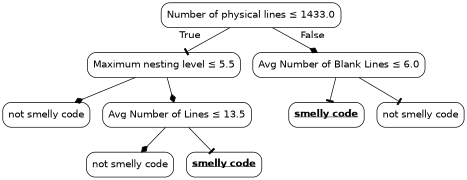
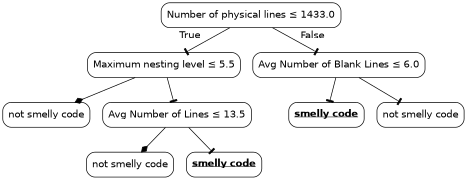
  digraph {
    node [color=black fontname=helvetica shape=box style=rounded]
    edge [arrowhead=tee fontname=helvetica]
    n1 [label=<Number of physical lines &le; 1433.0>]
    n2 [label=<Maximum nesting level &le; 5.5>]
    n3 [label=<Avg Number of Blank Lines &le; 6.0>]
    n4 [label=<not smelly code>]
    n5 [label=<Avg Number of Lines &le; 13.5>]
    n6 [label=<<u><b>smelly code</b></u>>]
    n7 [label=<not smelly code>]
    n8 [label=<not smelly code>]
    n9 [label=<<u><b>smelly code</b></u>>]
    n1 -> n2 [headlabel=True labelangle=45 labeldistance=2.5]
-   n1 -> n3 [arrowhead=diamond headlabel=False labelangle=-45 labeldistance=2.5]
+   n1 -> n3 [headlabel=False labelangle=-45 labeldistance=2.5]
    n2 -> n4 [arrowhead=diamond]
-   n2 -> n5 [arrowhead=diamond]
+   n2 -> n5
    n3 -> n6
    n3 -> n7
    n5 -> n8 [arrowhead=diamond]
    n5 -> n9
  }
